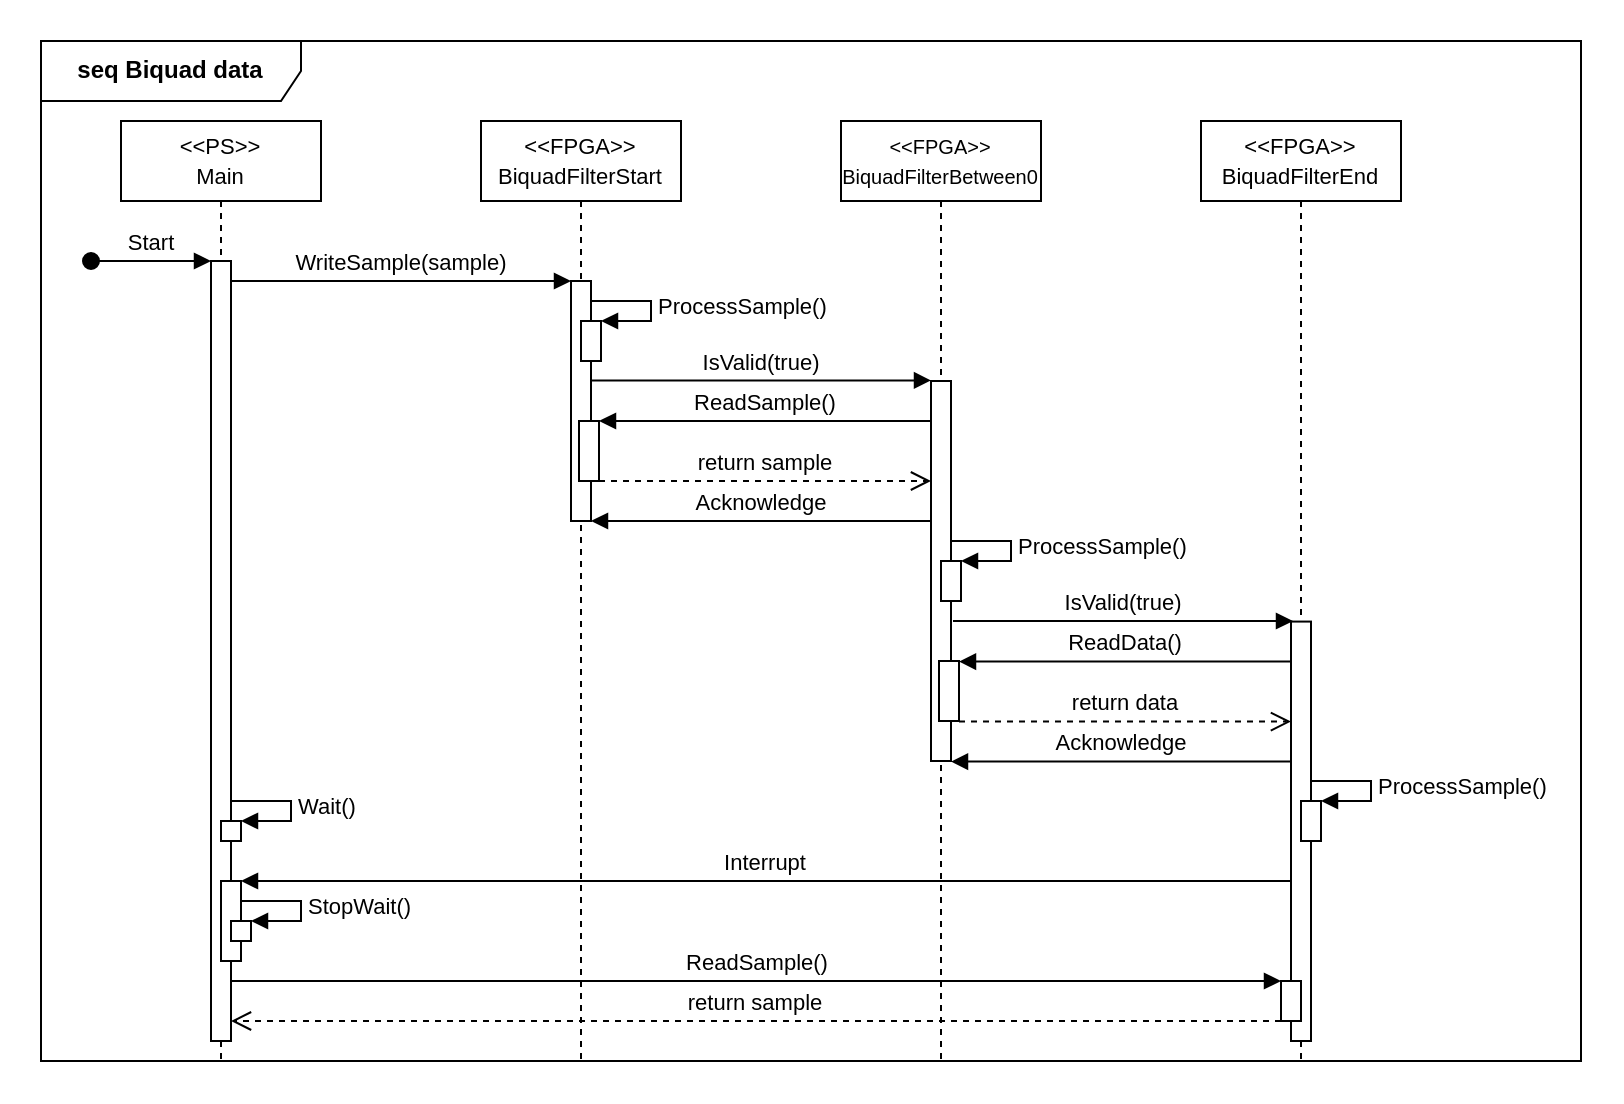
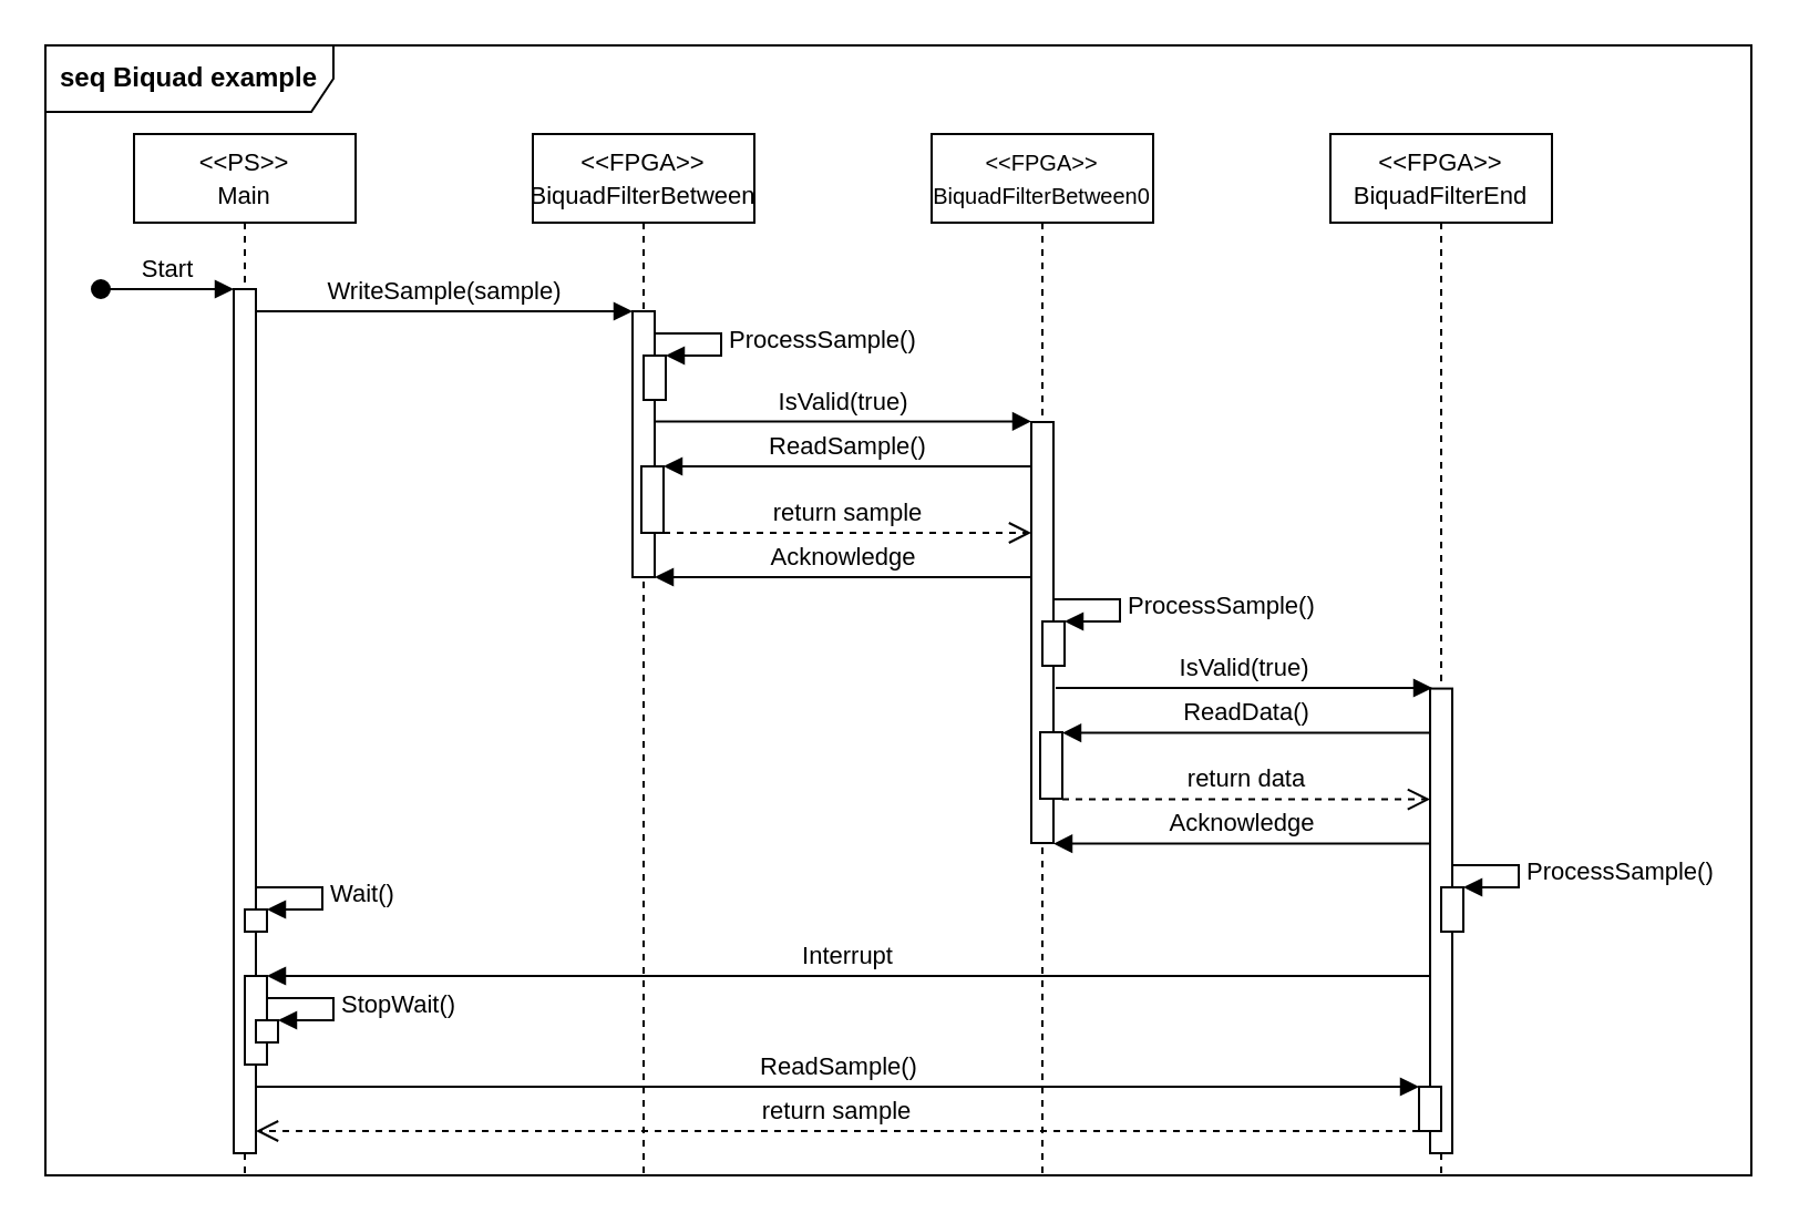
  <mxCell id="0" />
  <mxCell id="1" parent="0" />
- <mxCell id="2" value="&lt;b&gt;seq Biquad data&lt;/b&gt;" style="shape=umlFrame;whiteSpace=wrap;html=1;pointerEvents=0;width=130;height=30;" vertex="1" parent="1"><mxGeometry width="770" height="510" as="geometry" x="20" y="20" /></mxCell>
+ <mxCell id="2" value="&lt;b&gt;seq Biquad example&lt;/b&gt;" style="shape=umlFrame;whiteSpace=wrap;html=1;pointerEvents=0;width=130;height=30;" vertex="1" parent="1"><mxGeometry width="770" height="510" as="geometry" x="20" y="20" /></mxCell>
  <mxCell id="3" value="&lt;font style=&quot;font-size: 11px;&quot;&gt;&amp;lt;&amp;lt;FPGA&amp;gt;&amp;gt;&lt;br&gt;BiquadFilterEnd&lt;/font&gt;" style="shape=umlLifeline;perimeter=lifelinePerimeter;whiteSpace=wrap;html=1;container=0;dropTarget=0;collapsible=0;recursiveResize=0;outlineConnect=0;portConstraint=eastwest;newEdgeStyle={&quot;edgeStyle&quot;:&quot;elbowEdgeStyle&quot;,&quot;elbow&quot;:&quot;vertical&quot;,&quot;curved&quot;:0,&quot;rounded&quot;:0};" vertex="1" parent="1"><mxGeometry x="600" y="60" width="100" height="470" as="geometry" /></mxCell>
  <mxCell id="4" value="" style="html=1;points=[];perimeter=orthogonalPerimeter;outlineConnect=0;targetShapes=umlLifeline;portConstraint=eastwest;newEdgeStyle={&quot;edgeStyle&quot;:&quot;elbowEdgeStyle&quot;,&quot;elbow&quot;:&quot;vertical&quot;,&quot;curved&quot;:0,&quot;rounded&quot;:0};" vertex="1" parent="3"><mxGeometry x="45" y="250.29" width="10" height="209.71" as="geometry" /></mxCell>
  <mxCell id="5" value="IsValid(true)" style="html=1;verticalAlign=bottom;endArrow=block;curved=0;rounded=0;" edge="1" parent="3"><mxGeometry width="80" relative="1" as="geometry"><mxPoint x="-124" y="250" as="sourcePoint" /><mxPoint x="46" y="250" as="targetPoint" /></mxGeometry></mxCell>
  <mxCell id="6" value="ReadData()" style="html=1;verticalAlign=bottom;endArrow=block;curved=0;rounded=0;" edge="1" parent="3"><mxGeometry width="80" relative="1" as="geometry"><mxPoint x="45" y="270.29" as="sourcePoint" /><mxPoint x="-121" y="270.29" as="targetPoint" /></mxGeometry></mxCell>
  <mxCell id="7" value="return data" style="html=1;verticalAlign=bottom;endArrow=open;dashed=1;endSize=8;curved=0;rounded=0;" edge="1" parent="3"><mxGeometry relative="1" as="geometry"><mxPoint x="-121" y="300.29" as="sourcePoint" /><mxPoint x="45" y="300.29" as="targetPoint" /></mxGeometry></mxCell>
  <mxCell id="8" value="Acknowledge" style="html=1;verticalAlign=bottom;endArrow=block;curved=0;rounded=0;" edge="1" parent="3"><mxGeometry width="80" relative="1" as="geometry"><mxPoint x="45" y="320.29" as="sourcePoint" /><mxPoint x="-125" y="320.29" as="targetPoint" /></mxGeometry></mxCell>
  <mxCell id="9" value="" style="html=1;points=[[0,0,0,0,5],[0,1,0,0,-5],[1,0,0,0,5],[1,1,0,0,-5]];perimeter=orthogonalPerimeter;outlineConnect=0;targetShapes=umlLifeline;portConstraint=eastwest;newEdgeStyle={&quot;curved&quot;:0,&quot;rounded&quot;:0};" vertex="1" parent="3"><mxGeometry x="50" y="340" width="10" height="20" as="geometry" /></mxCell>
  <mxCell id="10" value="ProcessSample()" style="html=1;align=left;spacingLeft=2;endArrow=block;rounded=0;edgeStyle=orthogonalEdgeStyle;curved=0;rounded=0;" edge="1" parent="3" target="9"><mxGeometry relative="1" as="geometry"><mxPoint x="55" y="330" as="sourcePoint" /><Array as="points"><mxPoint x="85" y="330" /><mxPoint x="85" y="340" /></Array></mxGeometry></mxCell>
  <mxCell id="11" value="" style="html=1;points=[[0,0,0,0,5],[0,1,0,0,-5],[1,0,0,0,5],[1,1,0,0,-5]];perimeter=orthogonalPerimeter;outlineConnect=0;targetShapes=umlLifeline;portConstraint=eastwest;newEdgeStyle={&quot;curved&quot;:0,&quot;rounded&quot;:0};" vertex="1" parent="3"><mxGeometry x="40" y="430" width="10" height="20" as="geometry" /></mxCell>
  <mxCell id="12" value="&lt;font style=&quot;font-size: 11px;&quot;&gt;&amp;lt;&amp;lt;PS&amp;gt;&amp;gt;&lt;br&gt;Main&lt;br&gt;&lt;/font&gt;" style="shape=umlLifeline;perimeter=lifelinePerimeter;whiteSpace=wrap;html=1;container=0;dropTarget=0;collapsible=0;recursiveResize=0;outlineConnect=0;portConstraint=eastwest;newEdgeStyle={&quot;edgeStyle&quot;:&quot;elbowEdgeStyle&quot;,&quot;elbow&quot;:&quot;vertical&quot;,&quot;curved&quot;:0,&quot;rounded&quot;:0};" vertex="1" parent="1"><mxGeometry x="60" y="60" width="100" height="470" as="geometry" /></mxCell>
  <mxCell id="13" value="" style="html=1;points=[];perimeter=orthogonalPerimeter;outlineConnect=0;targetShapes=umlLifeline;portConstraint=eastwest;newEdgeStyle={&quot;edgeStyle&quot;:&quot;elbowEdgeStyle&quot;,&quot;elbow&quot;:&quot;vertical&quot;,&quot;curved&quot;:0,&quot;rounded&quot;:0};" vertex="1" parent="12"><mxGeometry x="45" y="70" width="10" height="390" as="geometry" /></mxCell>
  <mxCell id="14" value="Start" style="html=1;verticalAlign=bottom;startArrow=oval;endArrow=block;startSize=8;edgeStyle=elbowEdgeStyle;elbow=vertical;curved=0;rounded=0;" edge="1" parent="12" target="13"><mxGeometry relative="1" as="geometry"><mxPoint x="-15" y="70" as="sourcePoint" /></mxGeometry></mxCell>
  <mxCell id="15" value="" style="html=1;points=[];perimeter=orthogonalPerimeter;outlineConnect=0;targetShapes=umlLifeline;portConstraint=eastwest;newEdgeStyle={&quot;edgeStyle&quot;:&quot;elbowEdgeStyle&quot;,&quot;elbow&quot;:&quot;vertical&quot;,&quot;curved&quot;:0,&quot;rounded&quot;:0};" vertex="1" parent="12"><mxGeometry x="50" y="380" width="10" height="40" as="geometry" /></mxCell>
  <mxCell id="16" value="" style="html=1;points=[[0,0,0,0,5],[0,1,0,0,-5],[1,0,0,0,5],[1,1,0,0,-5]];perimeter=orthogonalPerimeter;outlineConnect=0;targetShapes=umlLifeline;portConstraint=eastwest;newEdgeStyle={&quot;curved&quot;:0,&quot;rounded&quot;:0};" vertex="1" parent="12"><mxGeometry x="55" y="400" width="10" height="10" as="geometry" /></mxCell>
  <mxCell id="17" value="StopWait()" style="html=1;align=left;spacingLeft=2;endArrow=block;rounded=0;edgeStyle=orthogonalEdgeStyle;curved=0;rounded=0;" edge="1" target="16" parent="12"><mxGeometry relative="1" as="geometry"><mxPoint x="60" y="390" as="sourcePoint" /><Array as="points"><mxPoint x="90" y="390" /><mxPoint x="90" y="400" /><mxPoint x="60" y="400" /></Array></mxGeometry></mxCell>
  <mxCell id="18" value="" style="html=1;points=[[0,0,0,0,5],[0,1,0,0,-5],[1,0,0,0,5],[1,1,0,0,-5]];perimeter=orthogonalPerimeter;outlineConnect=0;targetShapes=umlLifeline;portConstraint=eastwest;newEdgeStyle={&quot;curved&quot;:0,&quot;rounded&quot;:0};" vertex="1" parent="12"><mxGeometry x="50" y="350" width="10" height="10" as="geometry" /></mxCell>
  <mxCell id="19" value="Wait()" style="html=1;align=left;spacingLeft=2;endArrow=block;rounded=0;edgeStyle=orthogonalEdgeStyle;curved=0;rounded=0;" edge="1" target="18" parent="12"><mxGeometry relative="1" as="geometry"><mxPoint x="55" y="340" as="sourcePoint" /><Array as="points"><mxPoint x="85" y="340" /><mxPoint x="85" y="350" /><mxPoint x="55" y="350" /></Array></mxGeometry></mxCell>
- <mxCell id="20" value="&lt;font style=&quot;font-size: 11px;&quot;&gt;&amp;lt;&amp;lt;FPGA&amp;gt;&amp;gt;&lt;br&gt;BiquadFilterStart&lt;/font&gt;" style="shape=umlLifeline;perimeter=lifelinePerimeter;whiteSpace=wrap;html=1;container=0;dropTarget=0;collapsible=0;recursiveResize=0;outlineConnect=0;portConstraint=eastwest;newEdgeStyle={&quot;edgeStyle&quot;:&quot;elbowEdgeStyle&quot;,&quot;elbow&quot;:&quot;vertical&quot;,&quot;curved&quot;:0,&quot;rounded&quot;:0};" vertex="1" parent="1"><mxGeometry x="240" y="60" width="100" height="470" as="geometry" /></mxCell>
+ <mxCell id="20" value="&lt;font style=&quot;font-size: 11px;&quot;&gt;&amp;lt;&amp;lt;FPGA&amp;gt;&amp;gt;&lt;br&gt;BiquadFilterBetween&lt;/font&gt;" style="shape=umlLifeline;perimeter=lifelinePerimeter;whiteSpace=wrap;html=1;container=0;dropTarget=0;collapsible=0;recursiveResize=0;outlineConnect=0;portConstraint=eastwest;newEdgeStyle={&quot;edgeStyle&quot;:&quot;elbowEdgeStyle&quot;,&quot;elbow&quot;:&quot;vertical&quot;,&quot;curved&quot;:0,&quot;rounded&quot;:0};" vertex="1" parent="1"><mxGeometry x="240" y="60" width="100" height="470" as="geometry" /></mxCell>
  <mxCell id="21" value="" style="html=1;points=[];perimeter=orthogonalPerimeter;outlineConnect=0;targetShapes=umlLifeline;portConstraint=eastwest;newEdgeStyle={&quot;edgeStyle&quot;:&quot;elbowEdgeStyle&quot;,&quot;elbow&quot;:&quot;vertical&quot;,&quot;curved&quot;:0,&quot;rounded&quot;:0};" vertex="1" parent="20"><mxGeometry x="45" y="80" width="10" height="120" as="geometry" /></mxCell>
  <mxCell id="22" value="" style="html=1;points=[];perimeter=orthogonalPerimeter;outlineConnect=0;targetShapes=umlLifeline;portConstraint=eastwest;newEdgeStyle={&quot;edgeStyle&quot;:&quot;elbowEdgeStyle&quot;,&quot;elbow&quot;:&quot;vertical&quot;,&quot;curved&quot;:0,&quot;rounded&quot;:0};" vertex="1" parent="20"><mxGeometry x="49" y="150" width="10" height="30" as="geometry" /></mxCell>
  <mxCell id="23" value="" style="html=1;points=[[0,0,0,0,5],[0,1,0,0,-5],[1,0,0,0,5],[1,1,0,0,-5]];perimeter=orthogonalPerimeter;outlineConnect=0;targetShapes=umlLifeline;portConstraint=eastwest;newEdgeStyle={&quot;curved&quot;:0,&quot;rounded&quot;:0};" vertex="1" parent="20"><mxGeometry x="50" y="100" width="10" height="20" as="geometry" /></mxCell>
  <mxCell id="24" value="ProcessSample()" style="html=1;align=left;spacingLeft=2;endArrow=block;rounded=0;edgeStyle=orthogonalEdgeStyle;curved=0;rounded=0;" edge="1" target="23" parent="20" source="21"><mxGeometry relative="1" as="geometry"><mxPoint x="55" y="60" as="sourcePoint" /><Array as="points"><mxPoint x="85" y="90" /><mxPoint x="85" y="100" /></Array></mxGeometry></mxCell>
  <mxCell id="25" value="WriteSample(sample)" style="html=1;verticalAlign=bottom;endArrow=block;edgeStyle=elbowEdgeStyle;elbow=vertical;curved=0;rounded=0;" edge="1" parent="1" source="13" target="21"><mxGeometry relative="1" as="geometry"><mxPoint x="215" y="150" as="sourcePoint" /><Array as="points"><mxPoint x="200" y="140" /></Array><mxPoint x="270" y="140" as="targetPoint" /></mxGeometry></mxCell>
  <mxCell id="26" value="&lt;font style=&quot;font-size: 10px;&quot;&gt;&amp;lt;&amp;lt;FPGA&amp;gt;&amp;gt;&lt;br&gt;BiquadFilterBetween0&lt;/font&gt;" style="shape=umlLifeline;perimeter=lifelinePerimeter;whiteSpace=wrap;html=1;container=0;dropTarget=0;collapsible=0;recursiveResize=0;outlineConnect=0;portConstraint=eastwest;newEdgeStyle={&quot;edgeStyle&quot;:&quot;elbowEdgeStyle&quot;,&quot;elbow&quot;:&quot;vertical&quot;,&quot;curved&quot;:0,&quot;rounded&quot;:0};" vertex="1" parent="1"><mxGeometry x="420" y="60" width="100" height="470" as="geometry" /></mxCell>
  <mxCell id="27" value="" style="html=1;points=[];perimeter=orthogonalPerimeter;outlineConnect=0;targetShapes=umlLifeline;portConstraint=eastwest;newEdgeStyle={&quot;edgeStyle&quot;:&quot;elbowEdgeStyle&quot;,&quot;elbow&quot;:&quot;vertical&quot;,&quot;curved&quot;:0,&quot;rounded&quot;:0};" vertex="1" parent="26"><mxGeometry x="45" y="130" width="10" height="190" as="geometry" /></mxCell>
  <mxCell id="28" value="" style="html=1;points=[];perimeter=orthogonalPerimeter;outlineConnect=0;targetShapes=umlLifeline;portConstraint=eastwest;newEdgeStyle={&quot;edgeStyle&quot;:&quot;elbowEdgeStyle&quot;,&quot;elbow&quot;:&quot;vertical&quot;,&quot;curved&quot;:0,&quot;rounded&quot;:0};" vertex="1" parent="26"><mxGeometry x="49" y="270" width="10" height="30" as="geometry" /></mxCell>
  <mxCell id="29" value="" style="html=1;points=[[0,0,0,0,5],[0,1,0,0,-5],[1,0,0,0,5],[1,1,0,0,-5]];perimeter=orthogonalPerimeter;outlineConnect=0;targetShapes=umlLifeline;portConstraint=eastwest;newEdgeStyle={&quot;curved&quot;:0,&quot;rounded&quot;:0};" vertex="1" parent="26"><mxGeometry x="50" y="220" width="10" height="20" as="geometry" /></mxCell>
  <mxCell id="30" value="ProcessSample()" style="html=1;align=left;spacingLeft=2;endArrow=block;rounded=0;edgeStyle=orthogonalEdgeStyle;curved=0;rounded=0;" edge="1" parent="26"><mxGeometry relative="1" as="geometry"><mxPoint x="55" y="210" as="sourcePoint" /><Array as="points"><mxPoint x="85" y="210" /><mxPoint x="85" y="220" /></Array><mxPoint x="60" y="220" as="targetPoint" /></mxGeometry></mxCell>
  <mxCell id="31" value="IsValid(true)" style="html=1;verticalAlign=bottom;endArrow=block;curved=0;rounded=0;" edge="1" parent="1"><mxGeometry width="80" relative="1" as="geometry"><mxPoint x="295" y="189.71" as="sourcePoint" /><mxPoint x="465" y="189.71" as="targetPoint" /></mxGeometry></mxCell>
  <mxCell id="32" value="ReadSample()" style="html=1;verticalAlign=bottom;endArrow=block;curved=0;rounded=0;" edge="1" parent="1"><mxGeometry width="80" relative="1" as="geometry"><mxPoint x="465" y="210" as="sourcePoint" /><mxPoint x="299" y="210" as="targetPoint" /></mxGeometry></mxCell>
  <mxCell id="33" value="return sample" style="html=1;verticalAlign=bottom;endArrow=open;dashed=1;endSize=8;curved=0;rounded=0;" edge="1" parent="1"><mxGeometry relative="1" as="geometry"><mxPoint x="299" y="240" as="sourcePoint" /><mxPoint x="465" y="240" as="targetPoint" /></mxGeometry></mxCell>
  <mxCell id="34" value="Acknowledge" style="html=1;verticalAlign=bottom;endArrow=block;curved=0;rounded=0;" edge="1" parent="1"><mxGeometry width="80" relative="1" as="geometry"><mxPoint x="465" y="260" as="sourcePoint" /><mxPoint x="295" y="260" as="targetPoint" /></mxGeometry></mxCell>
  <mxCell id="35" value="Interrupt" style="html=1;verticalAlign=bottom;endArrow=block;curved=0;rounded=0;" edge="1" parent="1"><mxGeometry width="80" relative="1" as="geometry"><mxPoint x="645" y="440" as="sourcePoint" /><mxPoint x="120" y="440" as="targetPoint" /></mxGeometry></mxCell>
  <mxCell id="36" value="ReadSample()" style="html=1;verticalAlign=bottom;endArrow=block;curved=0;rounded=0;" edge="1" parent="1" target="11"><mxGeometry width="80" relative="1" as="geometry"><mxPoint x="115" y="490" as="sourcePoint" /><mxPoint x="610" y="490" as="targetPoint" /></mxGeometry></mxCell>
  <mxCell id="37" value="return sample" style="html=1;verticalAlign=bottom;endArrow=open;dashed=1;endSize=8;curved=0;rounded=0;" edge="1" parent="1"><mxGeometry relative="1" as="geometry"><mxPoint x="640" y="510" as="sourcePoint" /><mxPoint x="115" y="510" as="targetPoint" /></mxGeometry></mxCell>
